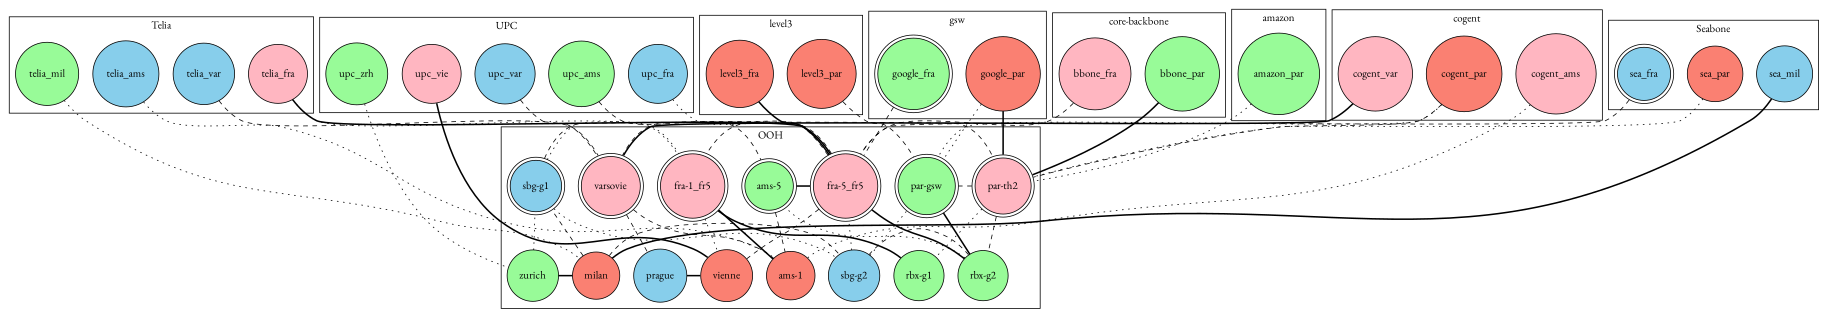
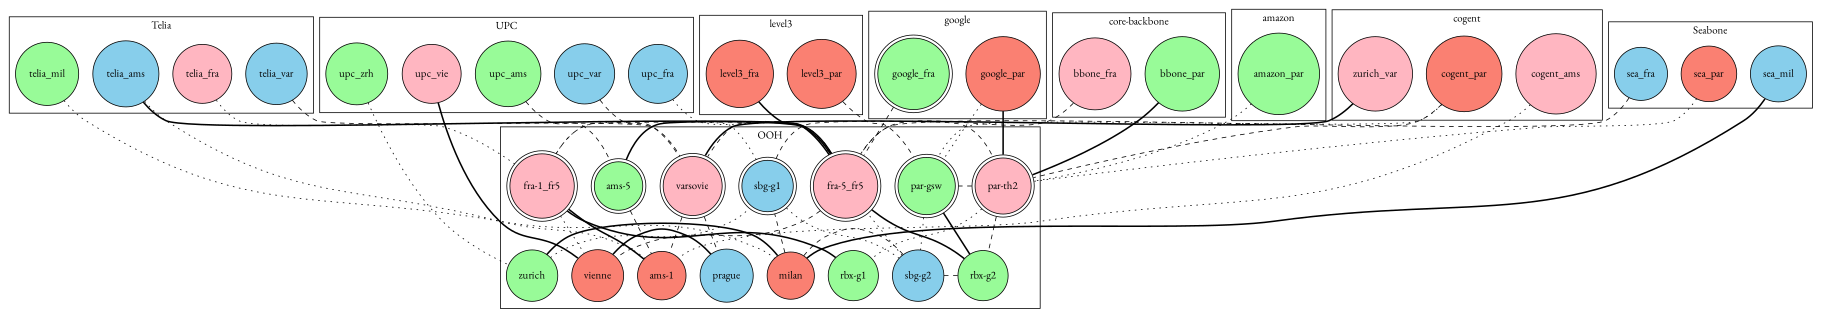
  graph {
    compound=true
    fontname="EB Garamond"
    rank=same
    node [fillcolor=palegreen fontname="EB Garamond" shape=circle style=filled]
    edge [fontname="EB Garamond" style=dashed]
    "sbg-g1" [fillcolor=skyblue shape=doublecircle]
    "fra-5_fr5" [fillcolor=lightpink shape=doublecircle]
    "fra-1_fr5" [fillcolor=lightpink shape=doublecircle]
    varsovie [fillcolor=lightpink shape=doublecircle]
    "par-th2" [fillcolor=lightpink shape=doublecircle]
    "par-gsw" [shape=doublecircle]
    "ams-5" [shape=doublecircle]
    milan [fillcolor=salmon]
    zurich
    "sbg-g2" [fillcolor=skyblue]
    prague [fillcolor=skyblue]
    vienne [fillcolor=salmon]
    "rbx-g2"
    "rbx-g1"
    "ams-1" [fillcolor=salmon]
    telia_fra [fillcolor=lightpink]
    telia_mil
    telia_var [fillcolor=skyblue]
    telia_ams [fillcolor=skyblue]
    upc_var [fillcolor=skyblue]
    upc_vie [fillcolor=lightpink]
    upc_fra [fillcolor=skyblue]
    upc_zrh
    upc_ams
-   sea_fra [fillcolor=skyblue shape=doublecircle]
+   sea_fra [fillcolor=skyblue]
    sea_mil [fillcolor=skyblue]
    sea_par [fillcolor=salmon]
    level3_fra [fillcolor=salmon]
    level3_par [fillcolor=salmon]
    google_fra [shape=doublecircle]
    google_par [fillcolor=salmon]
    cogent_par [fillcolor=salmon]
    cogent_ams [fillcolor=lightpink]
-   cogent_var [fillcolor=lightpink]
+   cogent_var [fillcolor=lightpink label=zurich_var]
    bbone_par
    bbone_fra [fillcolor=lightpink]
    amazon_par
    subgraph cluster_1 {
      label=OOH
      subgraph sub_2 {
        label=OOH
        "sbg-g1"
        "fra-5_fr5"
        "fra-1_fr5"
        varsovie
        "par-th2"
        "par-gsw"
        "ams-5"
      }
      subgraph sub_3 {
        label=OOH
        milan
        zurich
        "sbg-g2"
        prague
        vienne
        "rbx-g2"
        "rbx-g1"
        "ams-1"
      }
      subgraph sub_4 {
        label=OOH
      }
    }
    subgraph cluster_5 {
      label=Telia
      subgraph sub_6 {
        label=Telia
      }
      subgraph sub_7 {
        label=Telia
        telia_fra
        telia_mil
        telia_var
        telia_ams
      }
      subgraph sub_8 {
        label=Telia
      }
    }
    subgraph cluster_9 {
      label=UPC
      subgraph sub_10 {
        label=UPC
      }
      subgraph sub_11 {
        label=UPC
        upc_var
        upc_vie
        upc_fra
        upc_zrh
        upc_ams
      }
      subgraph sub_12 {
        label=UPC
      }
    }
    subgraph cluster_13 {
      label=Seabone
      subgraph sub_14 {
        label=Seabone
      }
      subgraph sub_15 {
        label=Seabone
        sea_fra
        sea_mil
        sea_par
      }
      subgraph sub_16 {
        label=Seabone
      }
    }
    subgraph cluster_17 {
      label=level3
      subgraph sub_18 {
        label=level3
      }
      subgraph sub_19 {
        label=level3
        level3_fra
        level3_par
      }
      subgraph sub_20 {
        label=level3
      }
    }
    subgraph cluster_21 {
-     label=gsw
+     label=google
      subgraph sub_22 {
        label=google
      }
      subgraph sub_23 {
        label=google
        google_fra
        google_par
      }
      subgraph sub_24 {
        label=google
      }
    }
    subgraph cluster_25 {
      label=cogent
      subgraph sub_26 {
        label=cogent
      }
      subgraph sub_27 {
        label=cogent
        cogent_par
        cogent_ams
        cogent_var
      }
      subgraph sub_28 {
        label=cogent
      }
    }
    subgraph cluster_29 {
      label="core-backbone"
      subgraph sub_30 {
        label="core-backbone"
      }
      subgraph sub_31 {
        label="core-backbone"
        bbone_par
        bbone_fra
      }
      subgraph sub_32 {
        label="core-backbone"
      }
    }
    subgraph cluster_33 {
      label=amazon
      subgraph sub_34 {
        label=amazon
      }
      subgraph sub_35 {
        label=amazon
        amazon_par
      }
      subgraph sub_36 {
        label=amazon
      }
    }
    "sbg-g1" -- "fra-1_fr5" [style=dotted]
    "sbg-g1" -- "par-th2"
    "sbg-g1" -- "sbg-g2" [style=dotted]
    "fra-5_fr5" -- "fra-1_fr5"
    "fra-5_fr5" -- varsovie
    "fra-5_fr5" -- "ams-5" [style=bold]
    "fra-5_fr5" -- vienne
    "fra-5_fr5" -- "rbx-g2" [style=bold]
    "fra-1_fr5" -- vienne [style=dotted]
    "fra-1_fr5" -- "rbx-g1" [style=bold]
    "fra-1_fr5" -- "ams-1" [style=bold]
    varsovie -- prague
    varsovie -- "ams-1"
    "par-th2" -- "par-gsw"
    "par-th2" -- "rbx-g2"
    "par-th2" -- "rbx-g1" [style=dotted]
    "par-gsw" -- "rbx-g2" [style=bold]
    "ams-5" -- "ams-1"
    milan -- "sbg-g1"
    milan -- zurich [style=bold]
    milan -- "sbg-g2"
    zurich -- "sbg-g1" [style=dotted]
    "sbg-g2" -- "fra-5_fr5" [style=dotted]
    "sbg-g2" -- "par-gsw" [style=dotted]
    prague -- vienne [style=bold]
-   "rbx-g2" -- "ams-5" [style=dotted]
    "rbx-g2" -- "sbg-g2"
-   telia_fra -- "fra-5_fr5" [style=bold]
+   telia_ams -- "fra-5_fr5" [style=bold]
    telia_fra -- "fra-1_fr5" [style=dotted]
    telia_mil -- milan [style=dotted]
    telia_var -- varsovie
    telia_ams -- "ams-1" [style=dotted]
    upc_var -- varsovie
    upc_vie -- vienne [style=bold]
    upc_fra -- "fra-5_fr5" [style=dotted]
    upc_zrh -- zurich [style=dotted]
    upc_ams -- "ams-5"
    sea_fra -- "fra-5_fr5"
    sea_mil -- milan [style=bold]
    sea_par -- "par-th2" [style=dotted]
    level3_fra -- "fra-5_fr5" [style=bold]
    level3_par -- "par-gsw"
    google_fra -- "fra-5_fr5"
    google_par -- "par-th2" [style=bold]
    google_par -- "par-gsw" [style=dotted]
    cogent_par -- "par-th2"
    cogent_par -- "par-gsw" [style=dotted]
    cogent_ams -- "ams-1" [style=dotted]
    cogent_var -- varsovie [style=bold]
    bbone_par -- "par-th2" [style=bold]
    bbone_fra -- "fra-5_fr5"
    amazon_par -- "par-th2" [style=dotted]
  }
